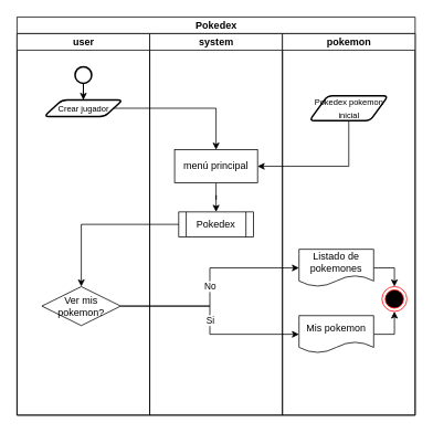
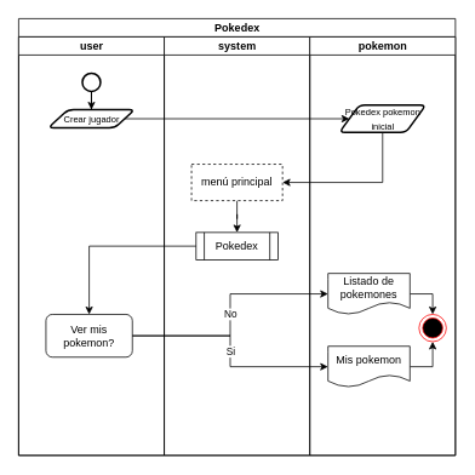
  <mxCell id="0" />
  <mxCell id="1" parent="0" />
  <mxCell id="2" value="Pokedex" style="swimlane;childLayout=stackLayout;resizeParent=1;resizeParentMax=0;startSize=20;html=1;" parent="1" vertex="1"><mxGeometry x="20" y="20" width="480" height="480" as="geometry" /></mxCell>
  <mxCell id="3" value="user" style="swimlane;startSize=20;html=1;" parent="2" vertex="1"><mxGeometry y="20" width="160" height="460" as="geometry" /></mxCell>
  <mxCell id="4" style="edgeStyle=orthogonalEdgeStyle;rounded=0;orthogonalLoop=1;jettySize=auto;html=1;entryX=0.5;entryY=0;entryDx=0;entryDy=0;" parent="3" source="5" target="6" edge="1"><mxGeometry relative="1" as="geometry" /></mxCell>
  <mxCell id="5" value="" style="strokeWidth=2;html=1;shape=mxgraph.flowchart.start_2;whiteSpace=wrap;" parent="3" vertex="1"><mxGeometry x="70" y="40" width="20" height="20" as="geometry" /></mxCell>
  <mxCell id="6" value="&lt;font style=&quot;font-size: 10px;&quot;&gt;Crear jugador&lt;/font&gt;" style="shape=parallelogram;html=1;strokeWidth=2;perimeter=parallelogramPerimeter;whiteSpace=wrap;rounded=1;arcSize=12;size=0.23;" parent="3" vertex="1"><mxGeometry x="32.5" y="80" width="95" height="20" as="geometry" /></mxCell>
- <mxCell id="7" value="Ver mis pokemon?" style="rhombus;whiteSpace=wrap;html=1;" vertex="1" parent="3"><mxGeometry x="30" y="305" width="95" height="47" as="geometry" /></mxCell>
+ <mxCell id="7" value="Ver mis pokemon?" style="whiteSpace=wrap;html=1;rounded=1;" vertex="1" parent="3"><mxGeometry x="30" y="305" width="95" height="47" as="geometry" /></mxCell>
  <mxCell id="8" value="system" style="swimlane;startSize=20;html=1;" parent="2" vertex="1"><mxGeometry x="160" y="20" width="160" height="460" as="geometry" /></mxCell>
  <mxCell id="9" style="edgeStyle=orthogonalEdgeStyle;rounded=0;orthogonalLoop=1;jettySize=auto;html=1;" edge="1" parent="8" source="10" target="11"><mxGeometry relative="1" as="geometry" /></mxCell>
- <mxCell id="10" value="menú principal" style="rounded=0;whiteSpace=wrap;html=1;" vertex="1" parent="8"><mxGeometry x="30" y="140" width="100" height="40" as="geometry" /></mxCell>
+ <mxCell id="10" value="menú principal" style="rounded=0;whiteSpace=wrap;html=1;dashed=1;" vertex="1" parent="8"><mxGeometry x="30" y="140" width="100" height="40" as="geometry" /></mxCell>
  <mxCell id="11" value="Pokedex" style="shape=process;whiteSpace=wrap;html=1;backgroundOutline=1;" vertex="1" parent="8"><mxGeometry x="35" y="215" width="90" height="30" as="geometry" /></mxCell>
  <mxCell id="12" value="pokemon" style="swimlane;startSize=20;html=1;" parent="2" vertex="1"><mxGeometry x="320" y="20" width="160" height="460" as="geometry" /></mxCell>
  <mxCell id="13" value="&lt;font style=&quot;font-size: 10px;&quot;&gt;Pokedex pokemon inicial&lt;/font&gt;" style="shape=parallelogram;html=1;strokeWidth=2;perimeter=parallelogramPerimeter;whiteSpace=wrap;rounded=1;arcSize=12;size=0.23;" parent="12" vertex="1"><mxGeometry x="32.5" y="75" width="95" height="30" as="geometry" /></mxCell>
  <mxCell id="14" style="edgeStyle=orthogonalEdgeStyle;rounded=0;orthogonalLoop=1;jettySize=auto;html=1;" edge="1" parent="12" source="18" target="17"><mxGeometry relative="1" as="geometry" /></mxCell>
  <mxCell id="15" style="edgeStyle=orthogonalEdgeStyle;rounded=0;orthogonalLoop=1;jettySize=auto;html=1;entryX=0.5;entryY=0;entryDx=0;entryDy=0;" edge="1" parent="12" source="16" target="17"><mxGeometry relative="1" as="geometry" /></mxCell>
  <mxCell id="16" value="Listado de pokemones" style="shape=document;whiteSpace=wrap;html=1;boundedLbl=1;" vertex="1" parent="12"><mxGeometry x="20" y="260" width="90" height="45" as="geometry" /></mxCell>
  <mxCell id="17" value="" style="ellipse;html=1;shape=endState;fillColor=#000000;strokeColor=#ff0000;" vertex="1" parent="12"><mxGeometry x="120" y="305" width="30" height="30" as="geometry" /></mxCell>
  <mxCell id="18" value="Mis pokemon" style="shape=document;whiteSpace=wrap;html=1;boundedLbl=1;" vertex="1" parent="12"><mxGeometry x="20" y="340" width="90" height="45" as="geometry" /></mxCell>
- <mxCell id="19" style="edgeStyle=orthogonalEdgeStyle;rounded=0;orthogonalLoop=1;jettySize=auto;html=1;" edge="1" parent="2" source="6" target="10"><mxGeometry relative="1" as="geometry" /></mxCell>
+ <mxCell id="19" style="edgeStyle=orthogonalEdgeStyle;rounded=0;orthogonalLoop=1;jettySize=auto;html=1;" edge="1" parent="2" source="6" target="13"><mxGeometry relative="1" as="geometry" /></mxCell>
  <mxCell id="20" style="edgeStyle=orthogonalEdgeStyle;rounded=0;orthogonalLoop=1;jettySize=auto;html=1;" edge="1" parent="2" source="13" target="10"><mxGeometry relative="1" as="geometry"><Array as="points"><mxPoint x="400" y="180" /></Array></mxGeometry></mxCell>
  <mxCell id="21" style="edgeStyle=orthogonalEdgeStyle;rounded=0;orthogonalLoop=1;jettySize=auto;html=1;" edge="1" parent="2" source="11" target="7"><mxGeometry relative="1" as="geometry" /></mxCell>
  <mxCell id="22" value="No" style="edgeStyle=orthogonalEdgeStyle;rounded=0;orthogonalLoop=1;jettySize=auto;html=1;" edge="1" parent="2" source="7" target="16"><mxGeometry relative="1" as="geometry" /></mxCell>
  <mxCell id="23" value="Si" style="edgeStyle=orthogonalEdgeStyle;rounded=0;orthogonalLoop=1;jettySize=auto;html=1;" edge="1" parent="2" source="7" target="18"><mxGeometry relative="1" as="geometry" /></mxCell>
